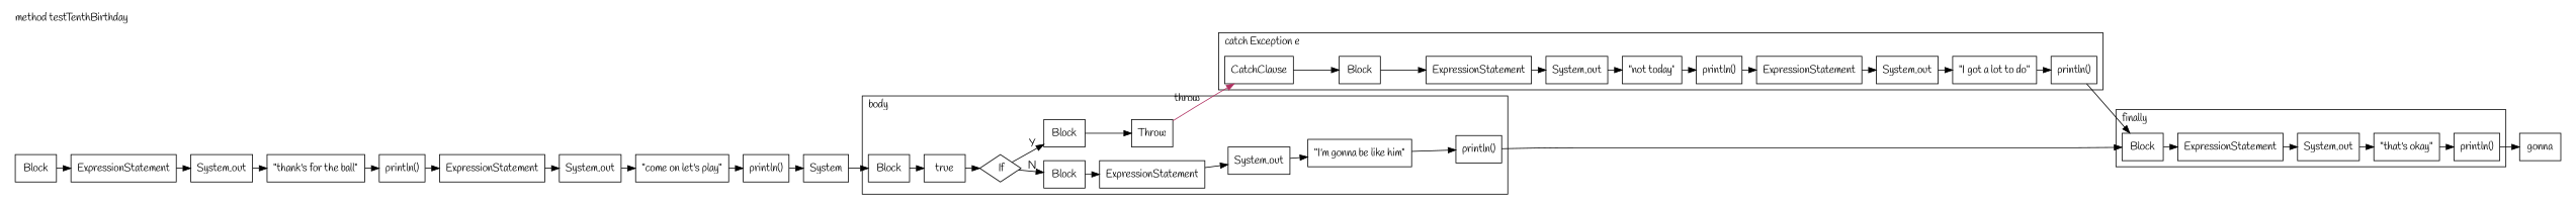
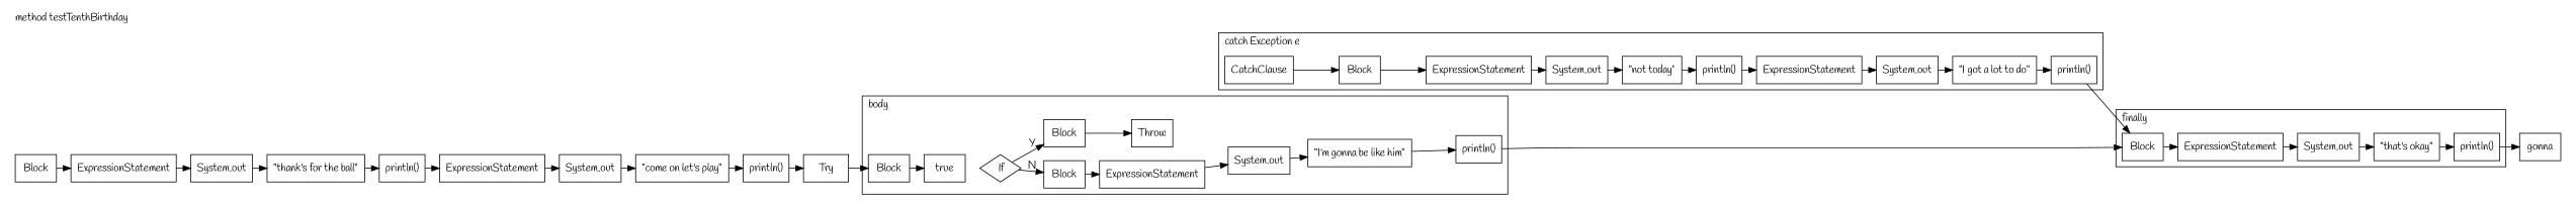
  digraph {
    compound=true
    fontname=Handlee
    rankdir=LR
    node [fillcolor=white fontname=Handlee shape=rect style=filled]
    edge [fontname=Handlee]
    n1 [label=Block]
    n2 [label=" If" shape=diamond]
    n3 [label=true]
    n4 [label=Block]
    n5 [label=Throw]
    n6 [label=Block]
    n7 [label=ExpressionStatement]
    n8 [label="println()"]
    n9 [label="System.out"]
    n10 [label="\"I'm gonna be like him\""]
    n11 [label=CatchClause]
    n12 [label=Block]
    n13 [label=ExpressionStatement]
    n14 [label="println()"]
    n15 [label="System.out"]
    n16 [label="\"not today\""]
    n17 [label=ExpressionStatement]
    n18 [label="println()"]
    n19 [label="System.out"]
    n20 [label="\"I got a lot to do\""]
    n21 [label=Block]
    n22 [label=ExpressionStatement]
    n23 [label="println()"]
    n24 [label="System.out"]
    n25 [label="\"that's okay\""]
    n26 [label=Block]
    n27 [label=ExpressionStatement]
    n28 [label="println()"]
    n29 [label="System.out"]
    n30 [label="\"thank's for the ball\""]
    n31 [label=ExpressionStatement]
    n32 [label="println()"]
    n33 [label="System.out"]
    n34 [label="\"come on let's play\""]
-   n35 [label=System]
+   n35 [label=Try]
    n36 [label=gonna]
    subgraph cluster_1 {
      label="method testTenthBirthday"
      labeljust=l
      pencolor=transparent
      ranksep=0.5
      n26
      n27
      n28
      n29
      n30
      n31
      n32
      n33
      n34
      n35
      n36
      subgraph cluster_2 {
        label=body
        labeljust=l
        pencolor=black
        ranksep=0.5
        n1
        n2
        n3
        n4
        n5
        n6
        n7
        n8
        n9
        n10
      }
      subgraph cluster_3 {
        label="catch Exception e"
        labeljust=l
        pencolor=black
        ranksep=0.5
        n11
        n12
        n13
        n14
        n15
        n16
        n17
        n18
        n19
        n20
      }
      subgraph cluster_4 {
        label=finally
        labeljust=l
        pencolor=black
        ranksep=0.5
        n21
        n22
        n23
        n24
        n25
      }
    }
    n1 -> n3
    n2 -> n4 [label=Y]
    n2 -> n6 [label=N]
-   n3 -> n2
    n4 -> n5
-   n5 -> n11 [color=maroon xlabel=throw]
    n6 -> n7
    n7 -> n9
    n8 -> n21
    n9 -> n10
    n10 -> n8
    n11 -> n12
    n12 -> n13
    n13 -> n15
    n14 -> n17
    n15 -> n16
    n16 -> n14
    n17 -> n19
    n18 -> n21
    n19 -> n20
    n20 -> n18
    n21 -> n22
    n22 -> n24
    n23 -> n36
    n24 -> n25
    n25 -> n23
    n26 -> n27
    n27 -> n29
    n28 -> n31
    n29 -> n30
    n30 -> n28
    n31 -> n33
    n32 -> n35
    n33 -> n34
    n34 -> n32
    n35 -> n1
  }
